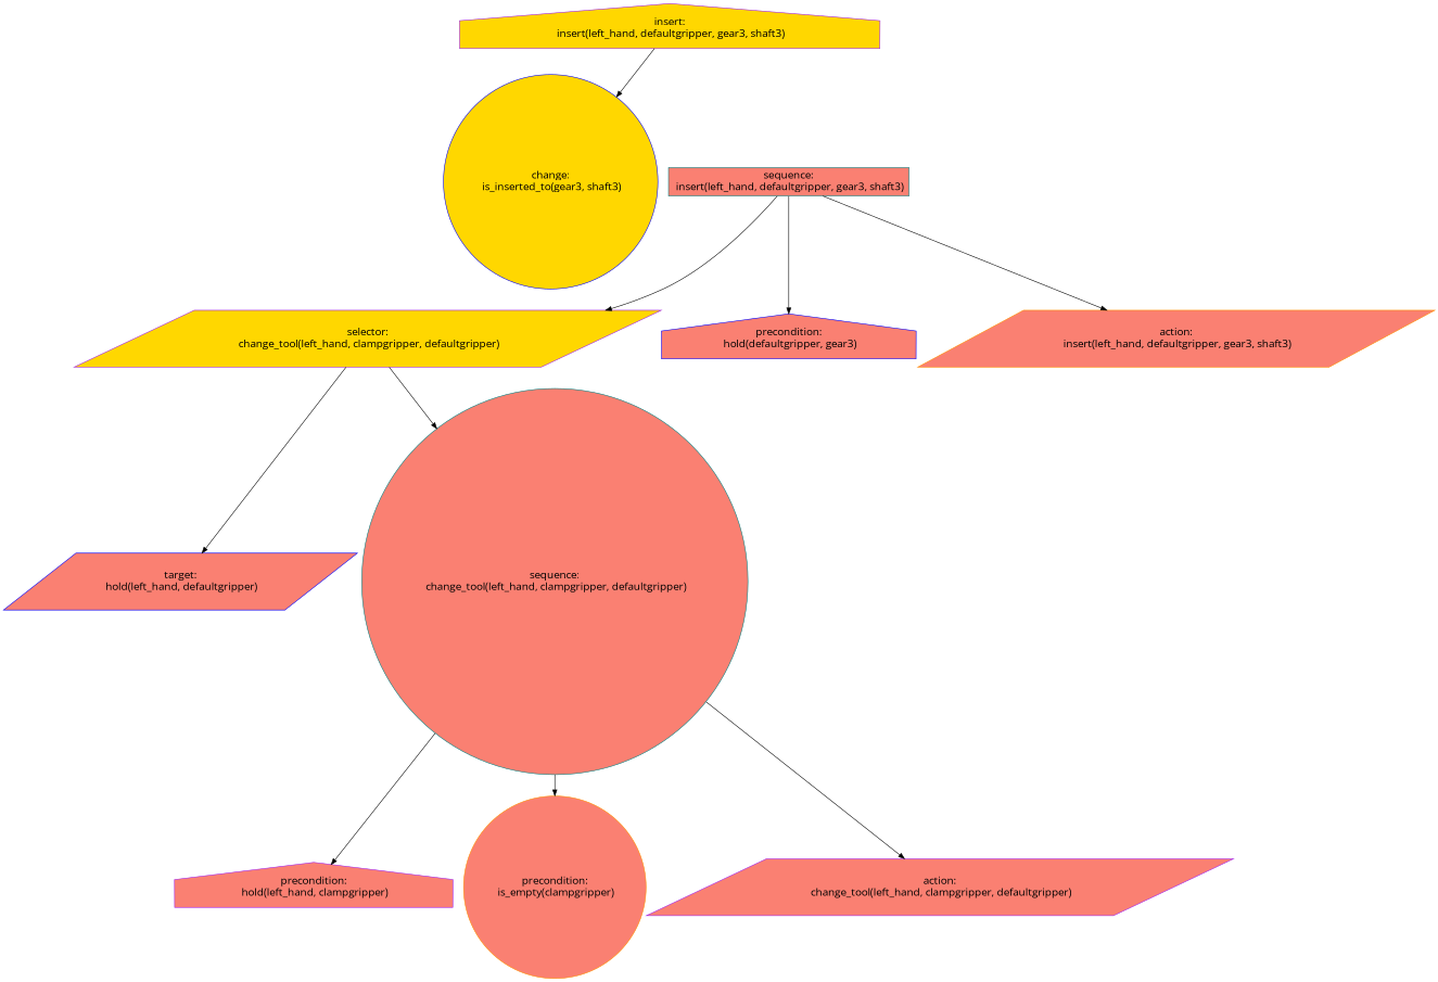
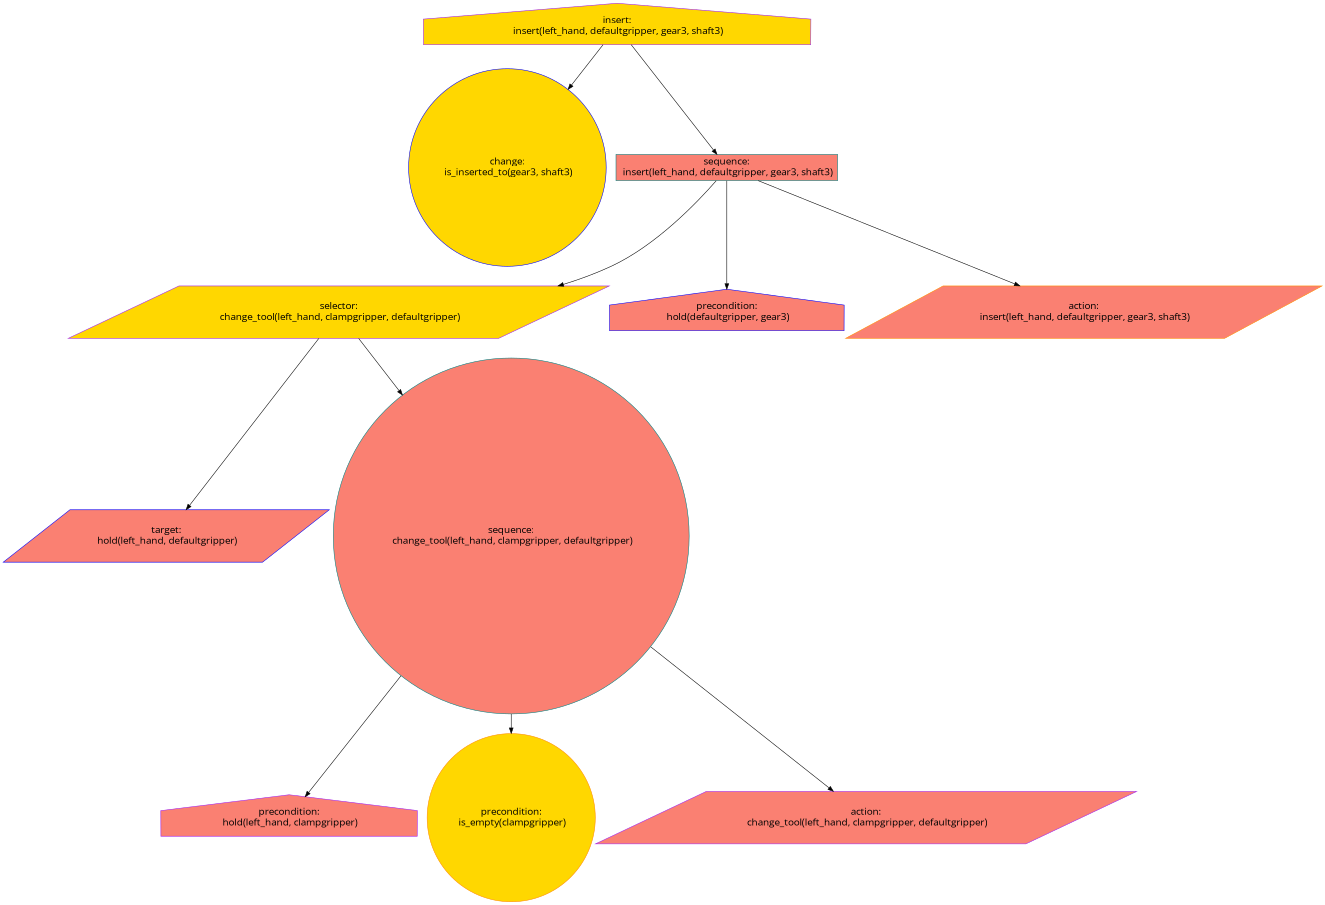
  digraph {
    fontname="Open Sans"
    ordering=out
    node [color=purple fillcolor=salmon fontcolor=black fontname="Open Sans" fontsize=18 shape=parallelogram style=filled]
    edge [fontname="Open Sans"]
    n1 [fillcolor=gold label="insert:\n insert(left_hand, defaultgripper, gear3, shaft3)" shape=house]
    n2 [color=blue fillcolor=gold label="change:\n is_inserted_to(gear3, shaft3)" shape=circle]
    n3 [color=teal label="sequence:\n insert(left_hand, defaultgripper, gear3, shaft3)" shape=box]
    n4 [fillcolor=gold label="selector:\n change_tool(left_hand, clampgripper, defaultgripper)"]
    n5 [color=blue label="precondition:\n hold(defaultgripper, gear3)" shape=house]
    n6 [color=darkorange label="action:\n insert(left_hand, defaultgripper, gear3, shaft3)"]
    n7 [color=blue label="target:\n hold(left_hand, defaultgripper)"]
    n8 [color=teal label="sequence:\n change_tool(left_hand, clampgripper, defaultgripper)" shape=circle]
    n9 [label="precondition:\n hold(left_hand, clampgripper)" shape=house]
-   n10 [color=darkorange label="precondition:\n is_empty(clampgripper)" shape=circle]
+   n10 [color=darkorange fillcolor=gold label="precondition:\n is_empty(clampgripper)" shape=circle]
    n11 [label="action:\n change_tool(left_hand, clampgripper, defaultgripper)"]
    n1 -> n2
+   n1 -> n3
    n3 -> n4
    n3 -> n5
    n3 -> n6
    n4 -> n7
    n4 -> n8
    n8 -> n9
    n8 -> n10
    n8 -> n11
  }
